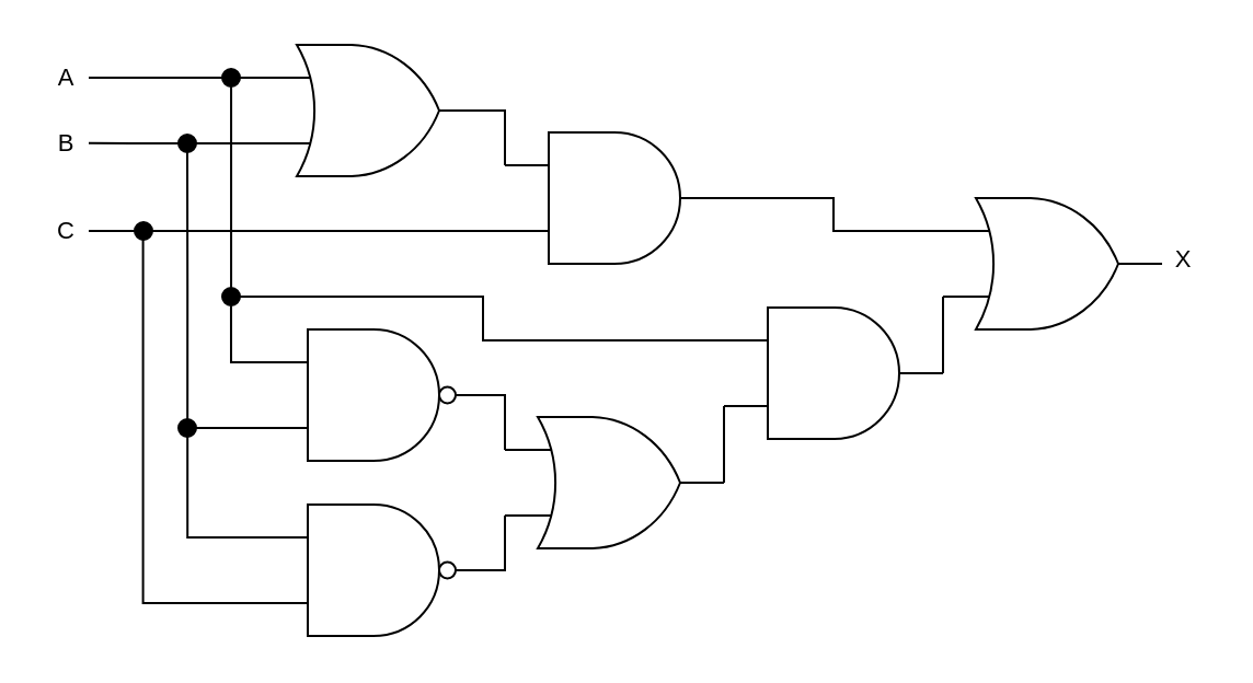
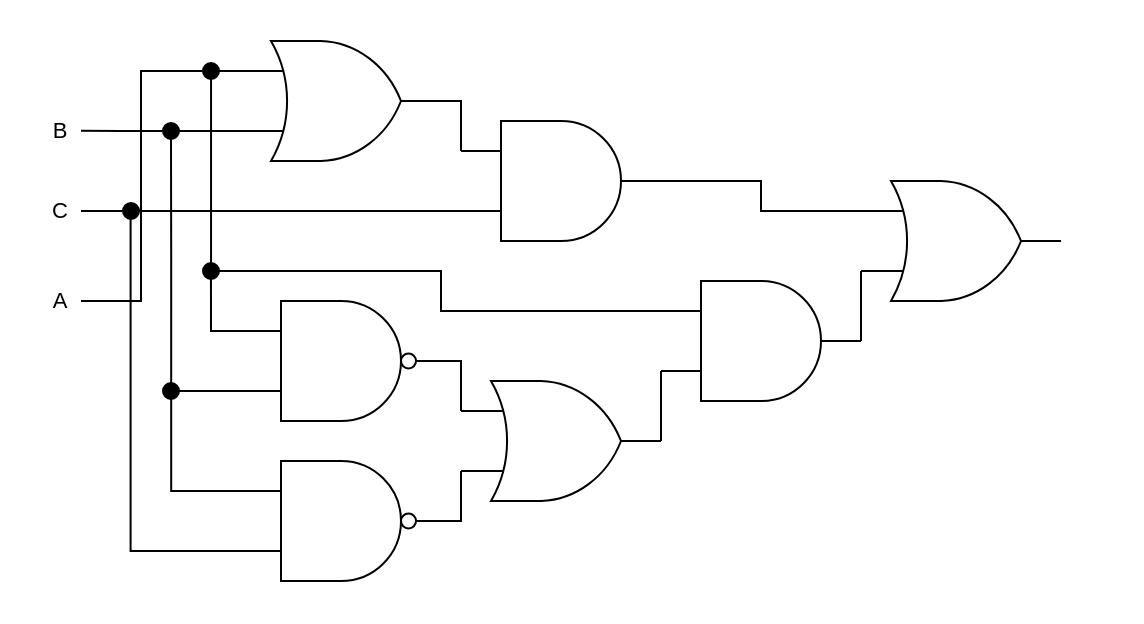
  <mxCell id="0" />
  <mxCell id="1" parent="0" />
  <mxCell id="2" value="" style="verticalLabelPosition=bottom;shadow=0;dashed=0;align=center;html=1;verticalAlign=top;shape=mxgraph.electrical.logic_gates.logic_gate;operation=or;" vertex="1" parent="1"><mxGeometry x="120" y="20" width="100" height="60" as="geometry" /></mxCell>
  <mxCell id="3" value="" style="verticalLabelPosition=bottom;shadow=0;dashed=0;align=center;html=1;verticalAlign=top;shape=mxgraph.electrical.logic_gates.logic_gate;operation=and;negating=1;negSize=0.15;" vertex="1" parent="1"><mxGeometry x="120" y="150" width="100" height="60" as="geometry" /></mxCell>
  <mxCell id="4" value="" style="verticalLabelPosition=bottom;shadow=0;dashed=0;align=center;html=1;verticalAlign=top;shape=mxgraph.electrical.logic_gates.logic_gate;operation=and;" vertex="1" parent="1"><mxGeometry x="230" y="60" width="100" height="60" as="geometry" /></mxCell>
  <mxCell id="5" value="" style="verticalLabelPosition=bottom;shadow=0;dashed=0;align=center;html=1;verticalAlign=top;shape=mxgraph.electrical.logic_gates.logic_gate;operation=and;negating=1;negSize=0.15;" vertex="1" parent="1"><mxGeometry x="120" y="230" width="100" height="60" as="geometry" /></mxCell>
  <mxCell id="6" value="" style="verticalLabelPosition=bottom;shadow=0;dashed=0;align=center;html=1;verticalAlign=top;shape=mxgraph.electrical.logic_gates.logic_gate;operation=or;" vertex="1" parent="1"><mxGeometry x="230" y="190" width="100" height="60" as="geometry" /></mxCell>
  <mxCell id="7" value="" style="verticalLabelPosition=bottom;shadow=0;dashed=0;align=center;html=1;verticalAlign=top;shape=mxgraph.electrical.logic_gates.logic_gate;operation=and;" vertex="1" parent="1"><mxGeometry x="330" y="140" width="100" height="60" as="geometry" /></mxCell>
  <mxCell id="8" value="" style="verticalLabelPosition=bottom;shadow=0;dashed=0;align=center;html=1;verticalAlign=top;shape=mxgraph.electrical.logic_gates.logic_gate;operation=or;" vertex="1" parent="1"><mxGeometry x="430" y="90" width="100" height="60" as="geometry" /></mxCell>
  <mxCell id="9" style="edgeStyle=orthogonalEdgeStyle;rounded=0;orthogonalLoop=1;jettySize=auto;html=1;exitX=1;exitY=0.5;exitDx=0;exitDy=0;exitPerimeter=0;entryX=0;entryY=0.25;entryDx=0;entryDy=0;entryPerimeter=0;endArrow=none;endFill=0;" edge="1" parent="1" source="2" target="4"><mxGeometry relative="1" as="geometry" /></mxCell>
  <mxCell id="10" style="edgeStyle=orthogonalEdgeStyle;shape=connector;rounded=0;orthogonalLoop=1;jettySize=auto;html=1;exitX=1;exitY=0.5;exitDx=0;exitDy=0;exitPerimeter=0;entryX=0;entryY=0.25;entryDx=0;entryDy=0;entryPerimeter=0;strokeColor=default;align=center;verticalAlign=middle;fontFamily=Helvetica;fontSize=11;fontColor=default;labelBackgroundColor=default;endArrow=none;endFill=0;" edge="1" parent="1" source="3" target="6"><mxGeometry relative="1" as="geometry" /></mxCell>
  <mxCell id="11" style="edgeStyle=orthogonalEdgeStyle;shape=connector;rounded=0;orthogonalLoop=1;jettySize=auto;html=1;exitX=1;exitY=0.5;exitDx=0;exitDy=0;exitPerimeter=0;entryX=0;entryY=0.75;entryDx=0;entryDy=0;entryPerimeter=0;strokeColor=default;align=center;verticalAlign=middle;fontFamily=Helvetica;fontSize=11;fontColor=default;labelBackgroundColor=default;endArrow=none;endFill=0;" edge="1" parent="1" source="5" target="6"><mxGeometry relative="1" as="geometry" /></mxCell>
  <mxCell id="12" style="edgeStyle=orthogonalEdgeStyle;shape=connector;rounded=0;orthogonalLoop=1;jettySize=auto;html=1;exitX=1;exitY=0.5;exitDx=0;exitDy=0;exitPerimeter=0;entryX=0;entryY=0.75;entryDx=0;entryDy=0;entryPerimeter=0;strokeColor=default;align=center;verticalAlign=middle;fontFamily=Helvetica;fontSize=11;fontColor=default;labelBackgroundColor=default;endArrow=none;endFill=0;" edge="1" parent="1" source="6" target="7"><mxGeometry relative="1" as="geometry" /></mxCell>
  <mxCell id="13" style="edgeStyle=orthogonalEdgeStyle;shape=connector;rounded=0;orthogonalLoop=1;jettySize=auto;html=1;exitX=1;exitY=0.5;exitDx=0;exitDy=0;exitPerimeter=0;entryX=0;entryY=0.25;entryDx=0;entryDy=0;entryPerimeter=0;strokeColor=default;align=center;verticalAlign=middle;fontFamily=Helvetica;fontSize=11;fontColor=default;labelBackgroundColor=default;endArrow=none;endFill=0;" edge="1" parent="1" source="4" target="8"><mxGeometry relative="1" as="geometry" /></mxCell>
  <mxCell id="14" style="edgeStyle=orthogonalEdgeStyle;shape=connector;rounded=0;orthogonalLoop=1;jettySize=auto;html=1;exitX=1;exitY=0.5;exitDx=0;exitDy=0;exitPerimeter=0;entryX=0;entryY=0.75;entryDx=0;entryDy=0;entryPerimeter=0;strokeColor=default;align=center;verticalAlign=middle;fontFamily=Helvetica;fontSize=11;fontColor=default;labelBackgroundColor=default;endArrow=none;endFill=0;" edge="1" parent="1" source="7" target="8"><mxGeometry relative="1" as="geometry" /></mxCell>
- <mxCell id="15" value="A" style="text;html=1;align=center;verticalAlign=middle;whiteSpace=wrap;rounded=0;fontFamily=Helvetica;fontSize=11;fontColor=default;labelBackgroundColor=default;" vertex="1" parent="1"><mxGeometry x="20" y="20" width="20" height="30" as="geometry" /></mxCell>
+ <mxCell id="15" value="A" style="text;html=1;align=center;verticalAlign=middle;whiteSpace=wrap;rounded=0;fontFamily=Helvetica;fontSize=11;fontColor=default;labelBackgroundColor=default;" vertex="1" parent="1"><mxGeometry x="20" y="135" width="20" height="30" as="geometry" /></mxCell>
  <mxCell id="16" style="edgeStyle=orthogonalEdgeStyle;shape=connector;rounded=0;orthogonalLoop=1;jettySize=auto;html=1;exitX=0.1;exitY=0.5;exitDx=0;exitDy=0;exitPerimeter=0;entryX=1;entryY=0.5;entryDx=0;entryDy=0;strokeColor=default;align=center;verticalAlign=middle;fontFamily=Helvetica;fontSize=11;fontColor=default;labelBackgroundColor=default;endArrow=none;endFill=0;" edge="1" parent="1" source="18" target="15"><mxGeometry relative="1" as="geometry" /></mxCell>
  <mxCell id="17" value="" style="edgeStyle=orthogonalEdgeStyle;shape=connector;rounded=0;orthogonalLoop=1;jettySize=auto;html=1;strokeColor=default;align=center;verticalAlign=middle;fontFamily=Helvetica;fontSize=11;fontColor=default;labelBackgroundColor=default;endArrow=none;endFill=0;entryX=0.502;entryY=0.085;entryDx=0;entryDy=0;entryPerimeter=0;exitX=0.502;exitY=0.911;exitDx=0;exitDy=0;exitPerimeter=0;" edge="1" parent="1" source="18" target="31"><mxGeometry relative="1" as="geometry" /></mxCell>
  <mxCell id="18" value="" style="verticalLabelPosition=bottom;shadow=0;dashed=0;align=center;html=1;verticalAlign=top;shape=mxgraph.electrical.logic_gates.inverting_contact;fontFamily=Helvetica;fontSize=11;fontColor=default;labelBackgroundColor=default;fillColor=light-dark(#000000,#FFFFFF);" vertex="1" parent="1"><mxGeometry x="100" y="30" width="10" height="10" as="geometry" /></mxCell>
  <mxCell id="19" style="edgeStyle=orthogonalEdgeStyle;shape=connector;rounded=0;orthogonalLoop=1;jettySize=auto;html=1;exitX=0.9;exitY=0.5;exitDx=0;exitDy=0;exitPerimeter=0;entryX=0;entryY=0.25;entryDx=0;entryDy=0;entryPerimeter=0;strokeColor=default;align=center;verticalAlign=middle;fontFamily=Helvetica;fontSize=11;fontColor=default;labelBackgroundColor=default;endArrow=none;endFill=0;" edge="1" parent="1" source="18" target="2"><mxGeometry relative="1" as="geometry" /></mxCell>
  <mxCell id="20" style="edgeStyle=orthogonalEdgeStyle;shape=connector;rounded=0;orthogonalLoop=1;jettySize=auto;html=1;exitX=0.1;exitY=0.5;exitDx=0;exitDy=0;exitPerimeter=0;strokeColor=default;align=center;verticalAlign=middle;fontFamily=Helvetica;fontSize=11;fontColor=default;labelBackgroundColor=default;endArrow=none;endFill=0;" edge="1" parent="1" source="21"><mxGeometry relative="1" as="geometry"><mxPoint x="40" y="64.923" as="targetPoint" /></mxGeometry></mxCell>
  <mxCell id="21" value="" style="verticalLabelPosition=bottom;shadow=0;dashed=0;align=center;html=1;verticalAlign=top;shape=mxgraph.electrical.logic_gates.inverting_contact;fontFamily=Helvetica;fontSize=11;fontColor=default;labelBackgroundColor=default;fillColor=light-dark(#000000,#FFFFFF);" vertex="1" parent="1"><mxGeometry x="80" y="60" width="10" height="10" as="geometry" /></mxCell>
  <mxCell id="22" style="edgeStyle=orthogonalEdgeStyle;shape=connector;rounded=0;orthogonalLoop=1;jettySize=auto;html=1;exitX=0.9;exitY=0.5;exitDx=0;exitDy=0;exitPerimeter=0;entryX=0;entryY=0.75;entryDx=0;entryDy=0;entryPerimeter=0;strokeColor=default;align=center;verticalAlign=middle;fontFamily=Helvetica;fontSize=11;fontColor=default;labelBackgroundColor=default;endArrow=none;endFill=0;" edge="1" parent="1" source="21" target="2"><mxGeometry relative="1" as="geometry" /></mxCell>
  <mxCell id="23" style="edgeStyle=orthogonalEdgeStyle;shape=connector;rounded=0;orthogonalLoop=1;jettySize=auto;html=1;exitX=0.1;exitY=0.5;exitDx=0;exitDy=0;exitPerimeter=0;strokeColor=default;align=center;verticalAlign=middle;fontFamily=Helvetica;fontSize=11;fontColor=default;labelBackgroundColor=default;endArrow=none;endFill=0;" edge="1" parent="1" source="24"><mxGeometry relative="1" as="geometry"><mxPoint x="40" y="104.923" as="targetPoint" /></mxGeometry></mxCell>
  <mxCell id="24" value="" style="verticalLabelPosition=bottom;shadow=0;dashed=0;align=center;html=1;verticalAlign=top;shape=mxgraph.electrical.logic_gates.inverting_contact;fontFamily=Helvetica;fontSize=11;fontColor=default;labelBackgroundColor=default;fillColor=light-dark(#000000,#FFFFFF);" vertex="1" parent="1"><mxGeometry x="60" y="100" width="10" height="10" as="geometry" /></mxCell>
  <mxCell id="25" style="edgeStyle=orthogonalEdgeStyle;shape=connector;rounded=0;orthogonalLoop=1;jettySize=auto;html=1;exitX=0.9;exitY=0.5;exitDx=0;exitDy=0;exitPerimeter=0;entryX=0;entryY=0.75;entryDx=0;entryDy=0;entryPerimeter=0;strokeColor=default;align=center;verticalAlign=middle;fontFamily=Helvetica;fontSize=11;fontColor=default;labelBackgroundColor=default;endArrow=none;endFill=0;" edge="1" parent="1" source="24" target="4"><mxGeometry relative="1" as="geometry" /></mxCell>
  <mxCell id="26" value="B" style="text;html=1;align=center;verticalAlign=middle;whiteSpace=wrap;rounded=0;fontFamily=Helvetica;fontSize=11;fontColor=default;labelBackgroundColor=default;" vertex="1" parent="1"><mxGeometry x="20" y="50" width="20" height="30" as="geometry" /></mxCell>
  <mxCell id="27" value="C" style="text;html=1;align=center;verticalAlign=middle;whiteSpace=wrap;rounded=0;fontFamily=Helvetica;fontSize=11;fontColor=default;labelBackgroundColor=default;" vertex="1" parent="1"><mxGeometry x="20" y="90" width="20" height="30" as="geometry" /></mxCell>
  <mxCell id="28" value="" style="edgeStyle=orthogonalEdgeStyle;shape=connector;rounded=0;orthogonalLoop=1;jettySize=auto;html=1;strokeColor=default;align=center;verticalAlign=middle;fontFamily=Helvetica;fontSize=11;fontColor=default;labelBackgroundColor=default;endArrow=none;endFill=0;entryX=0.5;entryY=0.909;entryDx=0;entryDy=0;entryPerimeter=0;exitX=0.509;exitY=0.153;exitDx=0;exitDy=0;exitPerimeter=0;" edge="1" parent="1" source="29" target="21"><mxGeometry relative="1" as="geometry" /></mxCell>
  <mxCell id="29" value="" style="verticalLabelPosition=bottom;shadow=0;dashed=0;align=center;html=1;verticalAlign=top;shape=mxgraph.electrical.logic_gates.inverting_contact;fontFamily=Helvetica;fontSize=11;fontColor=default;labelBackgroundColor=default;fillColor=light-dark(#000000,#FFFFFF);" vertex="1" parent="1"><mxGeometry x="80" y="190" width="10" height="10" as="geometry" /></mxCell>
  <mxCell id="30" style="edgeStyle=orthogonalEdgeStyle;shape=connector;rounded=0;orthogonalLoop=1;jettySize=auto;html=1;exitX=0;exitY=0.75;exitDx=0;exitDy=0;exitPerimeter=0;entryX=0.9;entryY=0.5;entryDx=0;entryDy=0;entryPerimeter=0;strokeColor=default;align=center;verticalAlign=middle;fontFamily=Helvetica;fontSize=11;fontColor=default;labelBackgroundColor=default;endArrow=none;endFill=0;" edge="1" parent="1" source="3" target="29"><mxGeometry relative="1" as="geometry" /></mxCell>
  <mxCell id="31" value="" style="verticalLabelPosition=bottom;shadow=0;dashed=0;align=center;html=1;verticalAlign=top;shape=mxgraph.electrical.logic_gates.inverting_contact;fontFamily=Helvetica;fontSize=11;fontColor=default;labelBackgroundColor=default;fillColor=light-dark(#000000,#FFFFFF);" vertex="1" parent="1"><mxGeometry x="100" y="130" width="10" height="10" as="geometry" /></mxCell>
  <mxCell id="32" style="edgeStyle=orthogonalEdgeStyle;shape=connector;rounded=0;orthogonalLoop=1;jettySize=auto;html=1;exitX=0;exitY=0.25;exitDx=0;exitDy=0;exitPerimeter=0;entryX=0.498;entryY=0.913;entryDx=0;entryDy=0;entryPerimeter=0;strokeColor=default;align=center;verticalAlign=middle;fontFamily=Helvetica;fontSize=11;fontColor=default;labelBackgroundColor=default;endArrow=none;endFill=0;" edge="1" parent="1" source="3" target="31"><mxGeometry relative="1" as="geometry" /></mxCell>
  <mxCell id="33" style="edgeStyle=orthogonalEdgeStyle;shape=connector;rounded=0;orthogonalLoop=1;jettySize=auto;html=1;exitX=0;exitY=0.25;exitDx=0;exitDy=0;exitPerimeter=0;entryX=0.9;entryY=0.5;entryDx=0;entryDy=0;entryPerimeter=0;strokeColor=default;align=center;verticalAlign=middle;fontFamily=Helvetica;fontSize=11;fontColor=default;labelBackgroundColor=default;endArrow=none;endFill=0;" edge="1" parent="1" source="7" target="31"><mxGeometry relative="1" as="geometry" /></mxCell>
  <mxCell id="34" style="edgeStyle=orthogonalEdgeStyle;shape=connector;rounded=0;orthogonalLoop=1;jettySize=auto;html=1;exitX=0;exitY=0.25;exitDx=0;exitDy=0;exitPerimeter=0;entryX=0.509;entryY=0.804;entryDx=0;entryDy=0;entryPerimeter=0;strokeColor=default;align=center;verticalAlign=middle;fontFamily=Helvetica;fontSize=11;fontColor=default;labelBackgroundColor=default;endArrow=none;endFill=0;" edge="1" parent="1" source="5" target="29"><mxGeometry relative="1" as="geometry" /></mxCell>
  <mxCell id="35" style="edgeStyle=orthogonalEdgeStyle;shape=connector;rounded=0;orthogonalLoop=1;jettySize=auto;html=1;exitX=0;exitY=0.75;exitDx=0;exitDy=0;exitPerimeter=0;entryX=0.48;entryY=0.76;entryDx=0;entryDy=0;entryPerimeter=0;strokeColor=default;align=center;verticalAlign=middle;fontFamily=Helvetica;fontSize=11;fontColor=default;labelBackgroundColor=default;endArrow=none;endFill=0;" edge="1" parent="1" source="5" target="24"><mxGeometry relative="1" as="geometry" /></mxCell>
- <mxCell id="36" value="X" style="text;html=1;align=center;verticalAlign=middle;whiteSpace=wrap;rounded=0;fontFamily=Helvetica;fontSize=11;fontColor=default;labelBackgroundColor=default;" vertex="1" parent="1"><mxGeometry x="530" y="105" width="20" height="25" as="geometry" /></mxCell>
